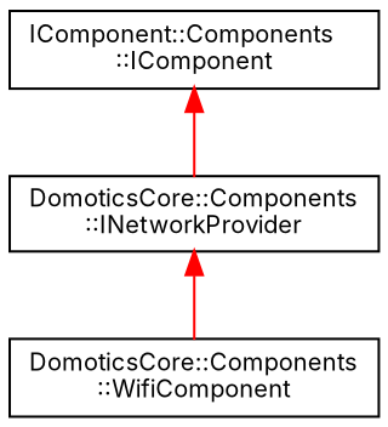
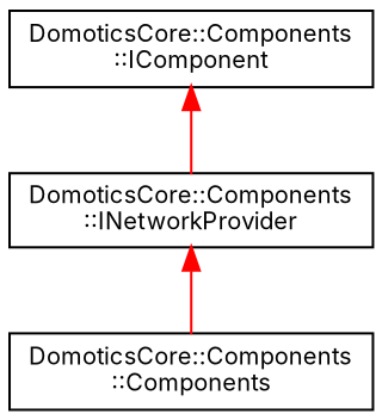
  digraph {
    fontname=Inter
    node [color=black fillcolor=white fontname=Inter fontsize=10 shape=record style=filled]
    edge [color=red dir=back fontname=Inter fontsize=10 labelfontname=Helvetica labelfontsize=10 style=solid]
-   n1 [fontcolor=black height=0.2 label="DomoticsCore::Components\l::WifiComponent" width=0.4]
-   n2 [height=0.2 label="IComponent::Components\l::IComponent" width=0.4]
+   n1 [fontcolor=black height=0.2 label="DomoticsCore::Components\l::Components" width=0.4]
+   n2 [height=0.2 label="DomoticsCore::Components\l::IComponent" width=0.4]
    n3 [height=0.2 label="DomoticsCore::Components\l::INetworkProvider" width=0.4]
    n2 -> n3
    n3 -> n1
  }
